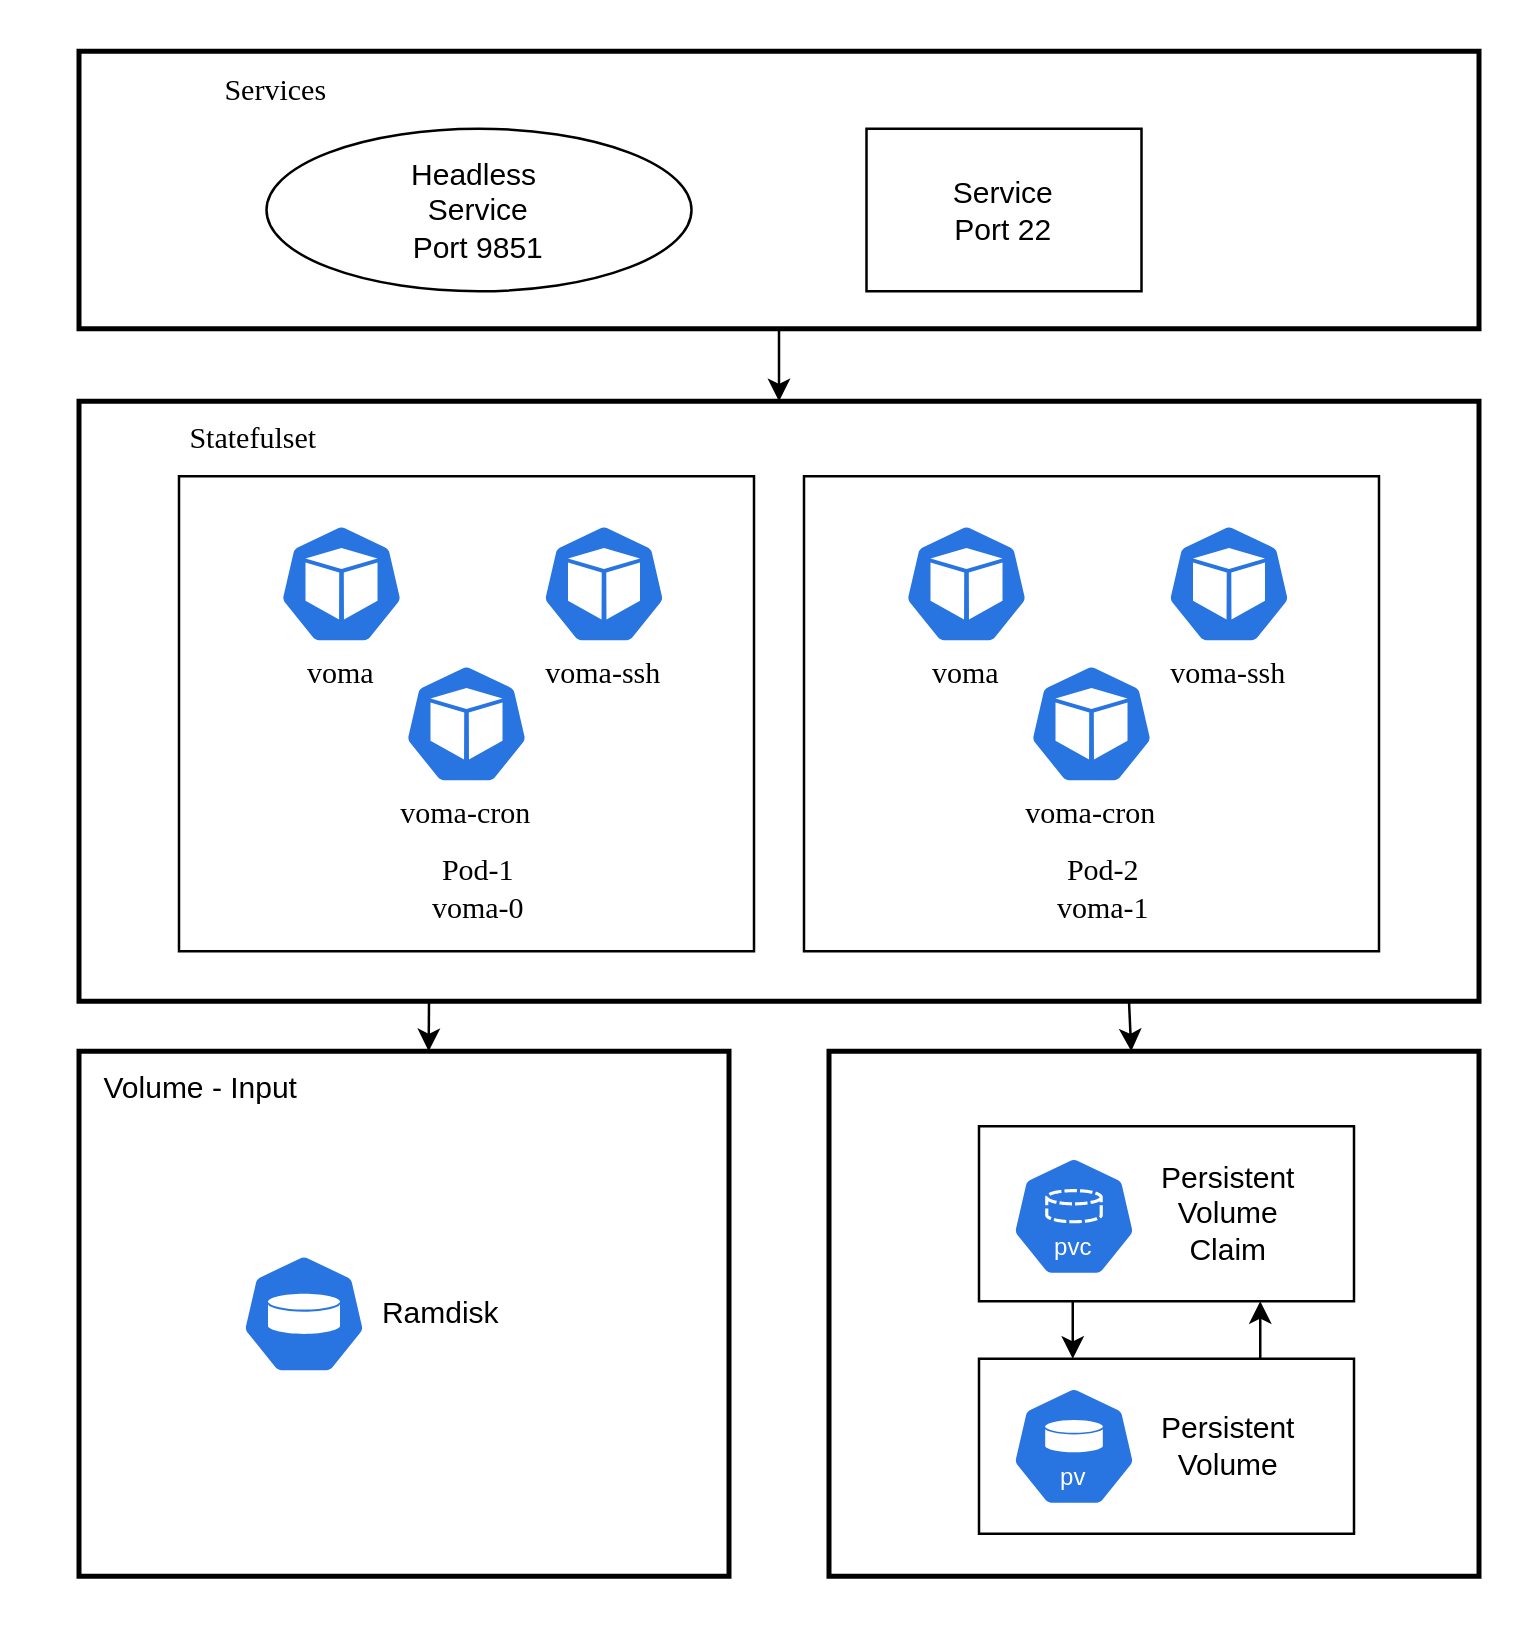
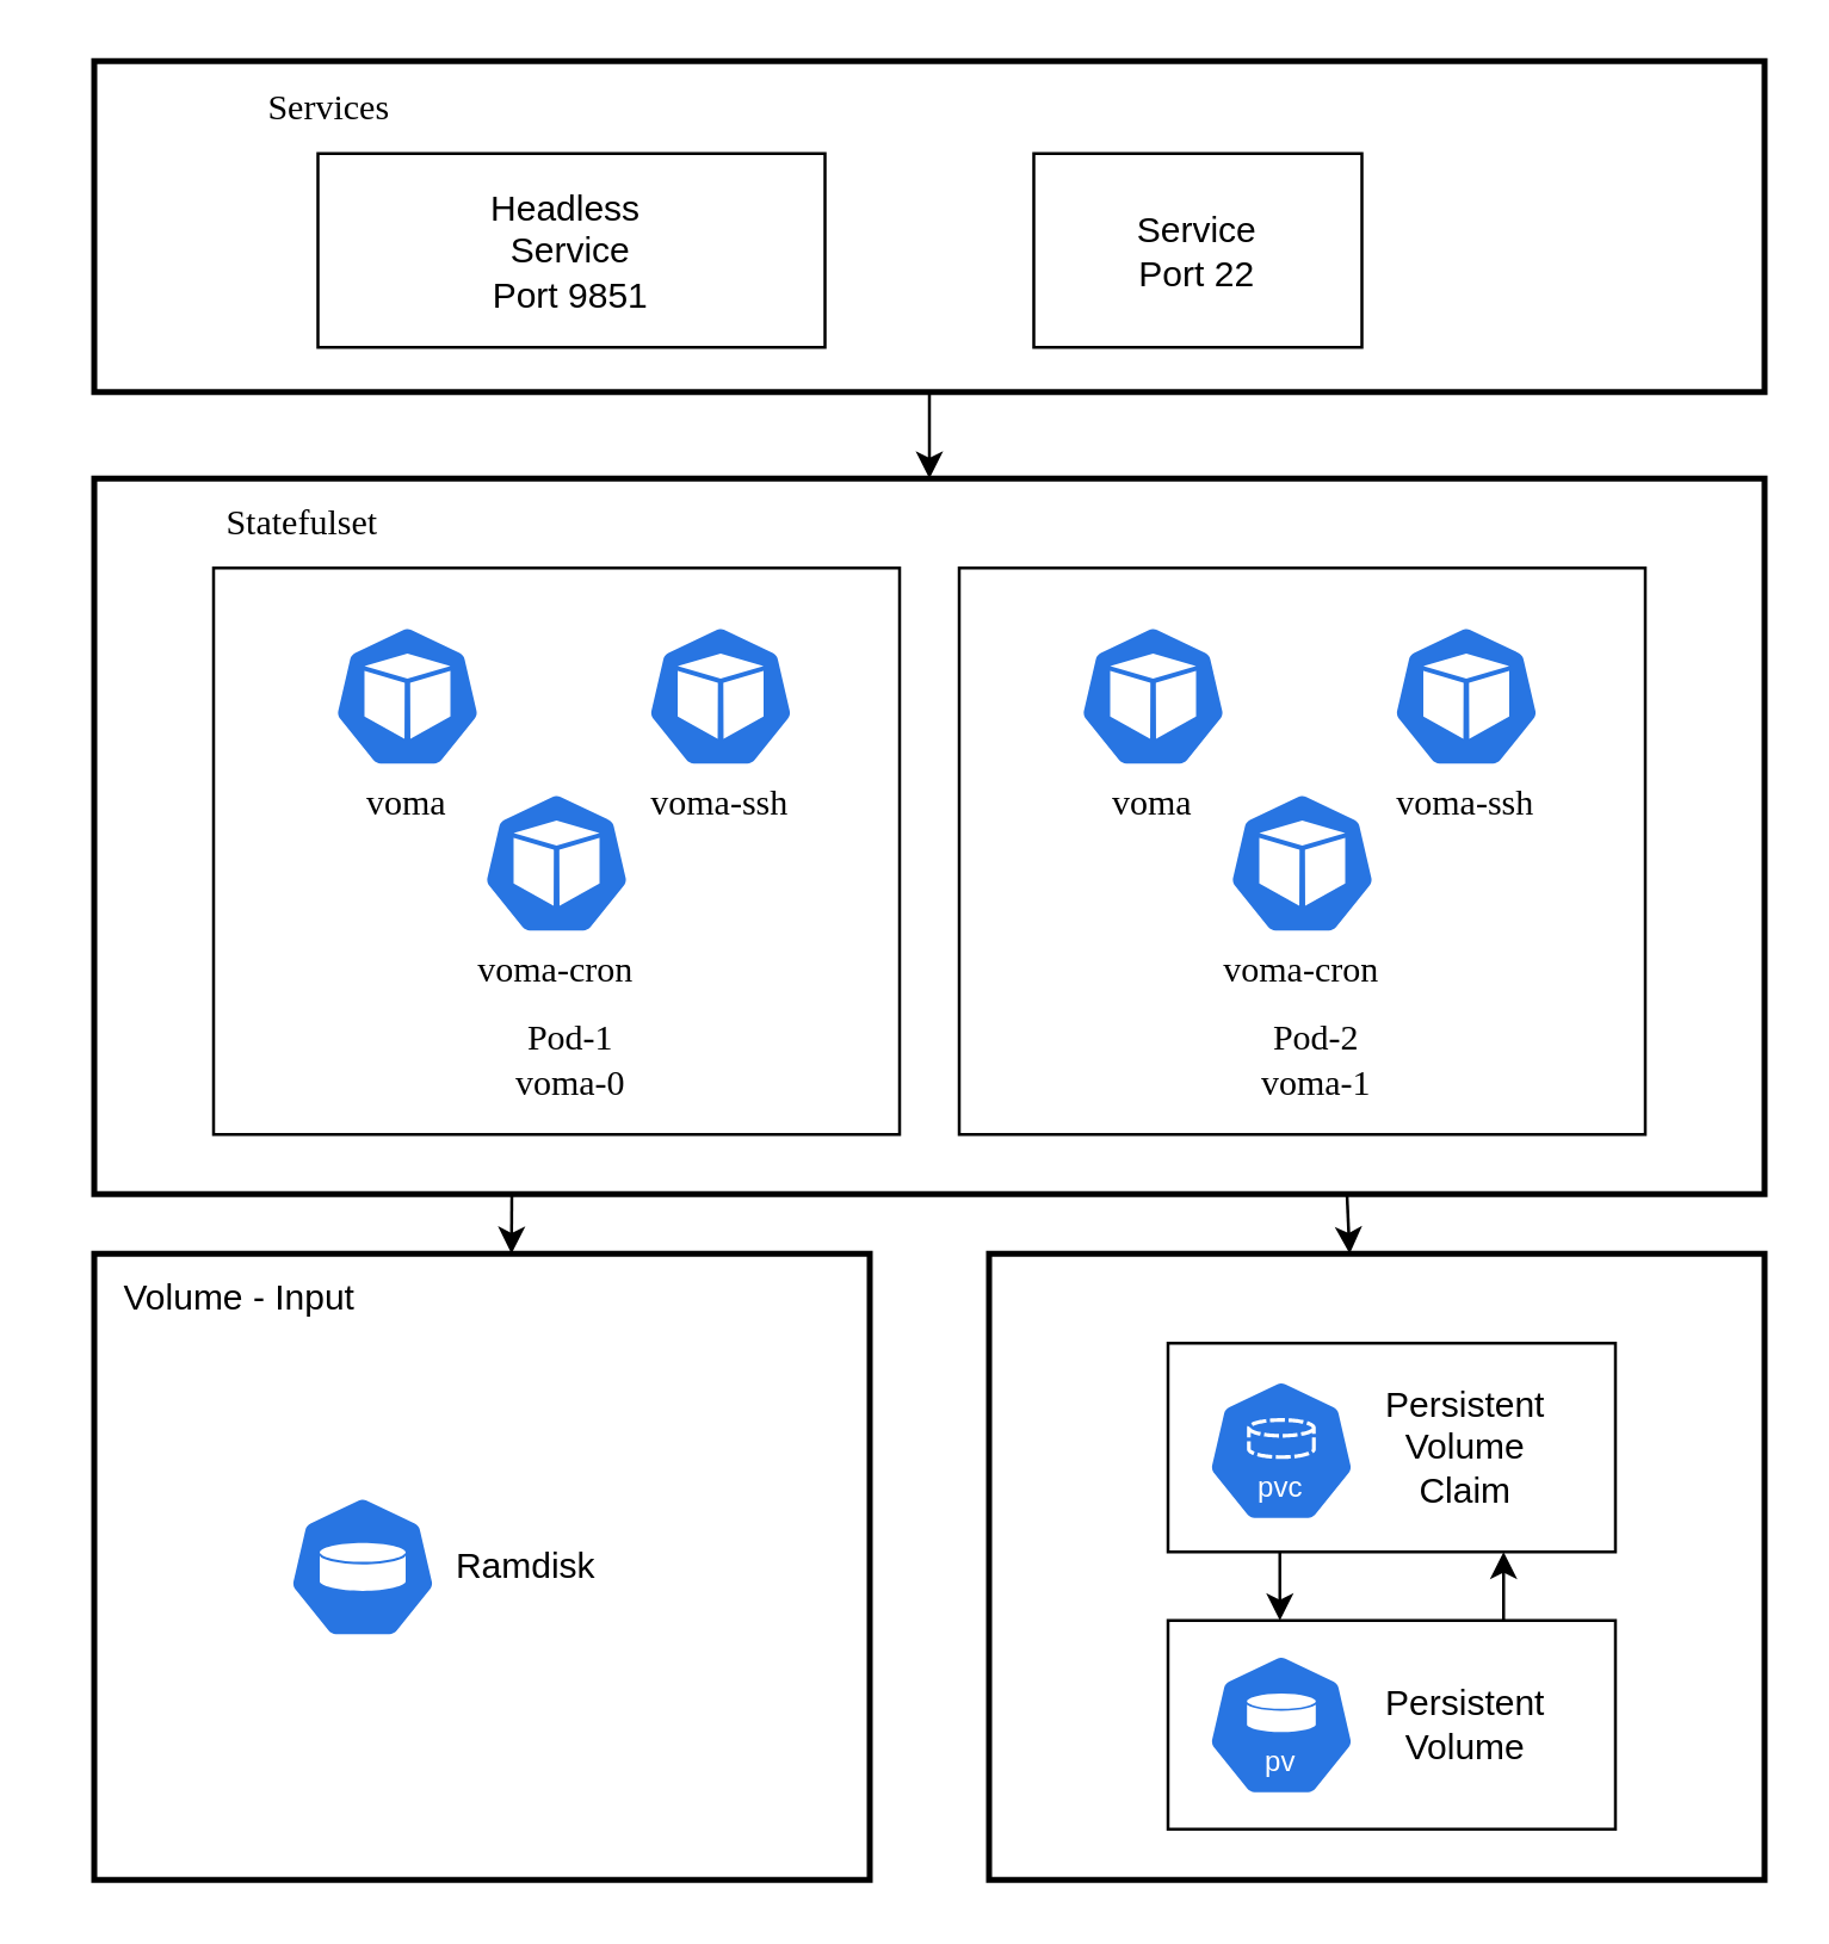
  <mxCell id="0" />
  <mxCell id="1" parent="0" />
  <mxCell id="2" value="" style="rounded=0;whiteSpace=wrap;html=1;fillColor=none;strokeWidth=2;" vertex="1" parent="1"><mxGeometry x="31" y="420" width="260" height="210" as="geometry" /></mxCell>
  <mxCell id="3" value="" style="rounded=0;whiteSpace=wrap;html=1;fillColor=none;strokeWidth=2;" vertex="1" parent="1"><mxGeometry x="31" y="160" width="560" height="240" as="geometry" /></mxCell>
  <mxCell id="4" style="edgeStyle=orthogonalEdgeStyle;rounded=0;orthogonalLoop=1;jettySize=auto;html=1;exitX=0.5;exitY=1;exitDx=0;exitDy=0;entryX=0.5;entryY=0;entryDx=0;entryDy=0;" edge="1" parent="1" source="5" target="3"><mxGeometry relative="1" as="geometry" /></mxCell>
  <mxCell id="5" value="" style="rounded=0;whiteSpace=wrap;html=1;fillColor=none;strokeWidth=2;" vertex="1" parent="1"><mxGeometry x="31" y="20" width="560" height="111" as="geometry" /></mxCell>
  <mxCell id="6" style="edgeStyle=orthogonalEdgeStyle;rounded=0;orthogonalLoop=1;jettySize=auto;html=1;exitX=0.75;exitY=0;exitDx=0;exitDy=0;entryX=0.75;entryY=1;entryDx=0;entryDy=0;" edge="1" parent="1" source="7" target="9"><mxGeometry relative="1" as="geometry" /></mxCell>
  <mxCell id="7" value="" style="rounded=0;whiteSpace=wrap;html=1;fillColor=none;" vertex="1" parent="1"><mxGeometry x="391" y="543" width="150" height="70" as="geometry" /></mxCell>
  <mxCell id="8" style="edgeStyle=orthogonalEdgeStyle;rounded=0;orthogonalLoop=1;jettySize=auto;html=1;exitX=0.25;exitY=1;exitDx=0;exitDy=0;entryX=0.25;entryY=0;entryDx=0;entryDy=0;" edge="1" parent="1" source="9" target="7"><mxGeometry relative="1" as="geometry" /></mxCell>
  <mxCell id="9" value="" style="rounded=0;whiteSpace=wrap;html=1;fillColor=none;" vertex="1" parent="1"><mxGeometry x="391" y="450" width="150" height="70" as="geometry" /></mxCell>
  <mxCell id="10" value="&lt;font style=&quot;&quot; face=&quot;Tahoma&quot;&gt;Services&lt;/font&gt;" style="text;html=1;align=center;verticalAlign=middle;whiteSpace=wrap;rounded=0;" vertex="1" parent="1"><mxGeometry x="80" y="21" width="60" height="30" as="geometry" /></mxCell>
  <mxCell id="11" value="&lt;span style=&quot;background-color: initial;&quot;&gt;Service&lt;/span&gt;&lt;div&gt;Port 22&lt;/div&gt;" style="rounded=0;whiteSpace=wrap;html=1;" vertex="1" parent="1"><mxGeometry x="346" y="51" width="110" height="65" as="geometry" /></mxCell>
- <mxCell id="12" value="Headless&amp;nbsp;&lt;div&gt;Service&lt;/div&gt;&lt;div&gt;Port 9851&lt;/div&gt;" style="ellipse;whiteSpace=wrap;html=1;" vertex="1" parent="1"><mxGeometry x="106" y="51" width="170" height="65" as="geometry" /></mxCell>
+ <mxCell id="12" value="Headless&amp;nbsp;&lt;div&gt;Service&lt;/div&gt;&lt;div&gt;Port 9851&lt;/div&gt;" style="rounded=0;whiteSpace=wrap;html=1;" vertex="1" parent="1"><mxGeometry x="106" y="51" width="170" height="65" as="geometry" /></mxCell>
  <mxCell id="13" value="&lt;font style=&quot;&quot; face=&quot;Tahoma&quot;&gt;Statefulset&lt;/font&gt;" style="text;html=1;align=center;verticalAlign=middle;whiteSpace=wrap;rounded=0;" vertex="1" parent="1"><mxGeometry x="71" y="160" width="60" height="30" as="geometry" /></mxCell>
  <mxCell id="14" value="" style="rounded=0;whiteSpace=wrap;html=1;fillColor=none;" vertex="1" parent="1"><mxGeometry x="71" y="190" width="230" height="190" as="geometry" /></mxCell>
  <mxCell id="15" value="" style="aspect=fixed;sketch=0;html=1;dashed=0;whitespace=wrap;fillColor=#2875E2;strokeColor=#ffffff;points=[[0.005,0.63,0],[0.1,0.2,0],[0.9,0.2,0],[0.5,0,0],[0.995,0.63,0],[0.72,0.99,0],[0.5,1,0],[0.28,0.99,0]];shape=mxgraph.kubernetes.icon2;prIcon=pod" vertex="1" parent="1"><mxGeometry x="111" y="209" width="50" height="48" as="geometry" /></mxCell>
  <mxCell id="16" value="&lt;font face=&quot;Tahoma&quot;&gt;voma&lt;/font&gt;" style="text;html=1;align=center;verticalAlign=middle;whiteSpace=wrap;rounded=0;" vertex="1" parent="1"><mxGeometry x="106" y="254" width="60" height="30" as="geometry" /></mxCell>
  <mxCell id="17" value="" style="aspect=fixed;sketch=0;html=1;dashed=0;whitespace=wrap;fillColor=#2875E2;strokeColor=#ffffff;points=[[0.005,0.63,0],[0.1,0.2,0],[0.9,0.2,0],[0.5,0,0],[0.995,0.63,0],[0.72,0.99,0],[0.5,1,0],[0.28,0.99,0]];shape=mxgraph.kubernetes.icon2;prIcon=pod" vertex="1" parent="1"><mxGeometry x="216" y="209" width="50" height="48" as="geometry" /></mxCell>
  <mxCell id="18" value="&lt;font face=&quot;Tahoma&quot;&gt;voma-ssh&lt;/font&gt;" style="text;html=1;align=center;verticalAlign=middle;whiteSpace=wrap;rounded=0;" vertex="1" parent="1"><mxGeometry x="211" y="254" width="60" height="30" as="geometry" /></mxCell>
  <mxCell id="19" value="" style="aspect=fixed;sketch=0;html=1;dashed=0;whitespace=wrap;fillColor=#2875E2;strokeColor=#ffffff;points=[[0.005,0.63,0],[0.1,0.2,0],[0.9,0.2,0],[0.5,0,0],[0.995,0.63,0],[0.72,0.99,0],[0.5,1,0],[0.28,0.99,0]];shape=mxgraph.kubernetes.icon2;prIcon=pod" vertex="1" parent="1"><mxGeometry x="161" y="265" width="50" height="48" as="geometry" /></mxCell>
  <mxCell id="20" value="&lt;font face=&quot;Tahoma&quot;&gt;voma-cron&lt;/font&gt;" style="text;html=1;align=center;verticalAlign=middle;whiteSpace=wrap;rounded=0;" vertex="1" parent="1"><mxGeometry x="156" y="310" width="60" height="30" as="geometry" /></mxCell>
  <mxCell id="21" value="&lt;font style=&quot;&quot; face=&quot;Tahoma&quot;&gt;Pod-1 voma-0&lt;/font&gt;" style="text;html=1;align=center;verticalAlign=middle;whiteSpace=wrap;rounded=0;" vertex="1" parent="1"><mxGeometry x="161" y="340" width="60" height="30" as="geometry" /></mxCell>
  <mxCell id="22" value="" style="rounded=0;whiteSpace=wrap;html=1;fillColor=none;" vertex="1" parent="1"><mxGeometry x="321" y="190" width="230" height="190" as="geometry" /></mxCell>
  <mxCell id="23" value="" style="aspect=fixed;sketch=0;html=1;dashed=0;whitespace=wrap;fillColor=#2875E2;strokeColor=#ffffff;points=[[0.005,0.63,0],[0.1,0.2,0],[0.9,0.2,0],[0.5,0,0],[0.995,0.63,0],[0.72,0.99,0],[0.5,1,0],[0.28,0.99,0]];shape=mxgraph.kubernetes.icon2;prIcon=pod" vertex="1" parent="1"><mxGeometry x="361" y="209" width="50" height="48" as="geometry" /></mxCell>
  <mxCell id="24" value="&lt;font face=&quot;Tahoma&quot;&gt;voma&lt;/font&gt;" style="text;html=1;align=center;verticalAlign=middle;whiteSpace=wrap;rounded=0;" vertex="1" parent="1"><mxGeometry x="356" y="254" width="60" height="30" as="geometry" /></mxCell>
  <mxCell id="25" value="" style="aspect=fixed;sketch=0;html=1;dashed=0;whitespace=wrap;fillColor=#2875E2;strokeColor=#ffffff;points=[[0.005,0.63,0],[0.1,0.2,0],[0.9,0.2,0],[0.5,0,0],[0.995,0.63,0],[0.72,0.99,0],[0.5,1,0],[0.28,0.99,0]];shape=mxgraph.kubernetes.icon2;prIcon=pod" vertex="1" parent="1"><mxGeometry x="466" y="209" width="50" height="48" as="geometry" /></mxCell>
  <mxCell id="26" value="&lt;font face=&quot;Tahoma&quot;&gt;voma-ssh&lt;/font&gt;" style="text;html=1;align=center;verticalAlign=middle;whiteSpace=wrap;rounded=0;" vertex="1" parent="1"><mxGeometry x="461" y="254" width="60" height="30" as="geometry" /></mxCell>
  <mxCell id="27" value="" style="aspect=fixed;sketch=0;html=1;dashed=0;whitespace=wrap;fillColor=#2875E2;strokeColor=#ffffff;points=[[0.005,0.63,0],[0.1,0.2,0],[0.9,0.2,0],[0.5,0,0],[0.995,0.63,0],[0.72,0.99,0],[0.5,1,0],[0.28,0.99,0]];shape=mxgraph.kubernetes.icon2;prIcon=pod" vertex="1" parent="1"><mxGeometry x="411" y="265" width="50" height="48" as="geometry" /></mxCell>
  <mxCell id="28" value="&lt;font face=&quot;Tahoma&quot;&gt;voma-cron&lt;/font&gt;" style="text;html=1;align=center;verticalAlign=middle;whiteSpace=wrap;rounded=0;" vertex="1" parent="1"><mxGeometry x="406" y="310" width="60" height="30" as="geometry" /></mxCell>
  <mxCell id="29" value="&lt;font style=&quot;&quot; face=&quot;Tahoma&quot;&gt;Pod-2 voma-1&lt;/font&gt;" style="text;html=1;align=center;verticalAlign=middle;whiteSpace=wrap;rounded=0;" vertex="1" parent="1"><mxGeometry x="411" y="340" width="60" height="30" as="geometry" /></mxCell>
  <mxCell id="30" value="" style="aspect=fixed;sketch=0;html=1;dashed=0;whitespace=wrap;fillColor=#2875E2;strokeColor=#ffffff;points=[[0.005,0.63,0],[0.1,0.2,0],[0.9,0.2,0],[0.5,0,0],[0.995,0.63,0],[0.72,0.99,0],[0.5,1,0],[0.28,0.99,0]];shape=mxgraph.kubernetes.icon2;kubernetesLabel=1;prIcon=pvc" vertex="1" parent="1"><mxGeometry x="404" y="462" width="50" height="48" as="geometry" /></mxCell>
  <mxCell id="31" value="" style="aspect=fixed;sketch=0;html=1;dashed=0;whitespace=wrap;fillColor=#2875E2;strokeColor=#ffffff;points=[[0.005,0.63,0],[0.1,0.2,0],[0.9,0.2,0],[0.5,0,0],[0.995,0.63,0],[0.72,0.99,0],[0.5,1,0],[0.28,0.99,0]];shape=mxgraph.kubernetes.icon2;kubernetesLabel=1;prIcon=pv" vertex="1" parent="1"><mxGeometry x="404" y="554" width="50" height="48" as="geometry" /></mxCell>
  <mxCell id="32" value="Persistent Volume Claim" style="text;html=1;align=center;verticalAlign=middle;whiteSpace=wrap;rounded=0;" vertex="1" parent="1"><mxGeometry x="461" y="470" width="60" height="30" as="geometry" /></mxCell>
  <mxCell id="33" value="Persistent Volume" style="text;html=1;align=center;verticalAlign=middle;whiteSpace=wrap;rounded=0;" vertex="1" parent="1"><mxGeometry x="461" y="563" width="60" height="30" as="geometry" /></mxCell>
  <mxCell id="34" value="" style="aspect=fixed;sketch=0;html=1;dashed=0;whitespace=wrap;fillColor=#2875E2;strokeColor=#ffffff;points=[[0.005,0.63,0],[0.1,0.2,0],[0.9,0.2,0],[0.5,0,0],[0.995,0.63,0],[0.72,0.99,0],[0.5,1,0],[0.28,0.99,0]];shape=mxgraph.kubernetes.icon2;prIcon=vol" vertex="1" parent="1"><mxGeometry x="96" y="501" width="50" height="48" as="geometry" /></mxCell>
  <mxCell id="35" value="Volume - Input" style="text;html=1;align=center;verticalAlign=middle;whiteSpace=wrap;rounded=0;" vertex="1" parent="1"><mxGeometry x="20" y="420" width="120" height="30" as="geometry" /></mxCell>
  <mxCell id="36" value="Ramdisk" style="text;html=1;align=center;verticalAlign=middle;whiteSpace=wrap;rounded=0;" vertex="1" parent="1"><mxGeometry x="146" y="510" width="60" height="30" as="geometry" /></mxCell>
  <mxCell id="37" value="" style="rounded=0;whiteSpace=wrap;html=1;fillColor=none;strokeWidth=2;" vertex="1" parent="1"><mxGeometry x="331" y="420" width="260" height="210" as="geometry" /></mxCell>
  <mxCell id="38" style="edgeStyle=orthogonalEdgeStyle;rounded=0;orthogonalLoop=1;jettySize=auto;html=1;exitX=0.25;exitY=1;exitDx=0;exitDy=0;entryX=0.538;entryY=0;entryDx=0;entryDy=0;entryPerimeter=0;" edge="1" parent="1" source="3" target="2"><mxGeometry relative="1" as="geometry" /></mxCell>
  <mxCell id="39" style="edgeStyle=orthogonalEdgeStyle;rounded=0;orthogonalLoop=1;jettySize=auto;html=1;exitX=0.75;exitY=1;exitDx=0;exitDy=0;entryX=0.465;entryY=0;entryDx=0;entryDy=0;entryPerimeter=0;" edge="1" parent="1" source="3" target="37"><mxGeometry relative="1" as="geometry" /></mxCell>
